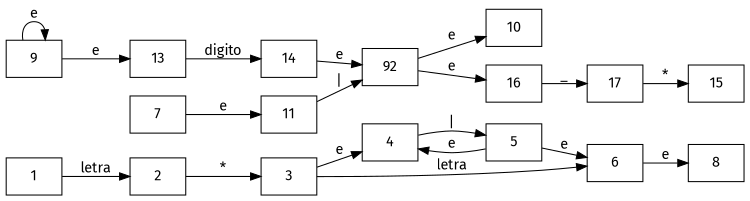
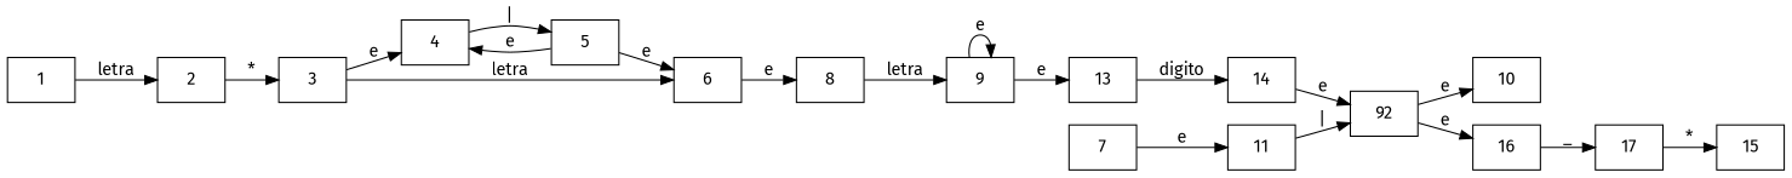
  digraph {
    fontname="Fira Sans"
    rankdir=LR
    node [fontname="Fira Sans" shape=box]
    edge [fontname="Fira Sans"]
    1
    2
    3
    4
    6
    5
    8
    9
    13
    14
    7
    11
    n13 [label=92]
    10
    16
    17
    15
    1 -> 2 [label=letra]
    2 -> 3 [label="*"]
    3 -> 4 [label=e]
    3 -> 6 [label=letra]
    4 -> 5 [label="|"]
    6 -> 8 [label=e]
    5 -> 4 [label=e]
    5 -> 6 [label=e]
+   8 -> 9 [label=letra]
    9 -> 9 [label=e]
    9 -> 13 [label=e]
    13 -> 14 [label=digito]
    14 -> n13 [label=e]
    7 -> 11 [label=e]
    11 -> n13 [label="|"]
    n13 -> 10 [label=e]
    n13 -> 16 [label=e]
    16 -> 17 [label=_]
    17 -> 15 [label="*"]
  }
